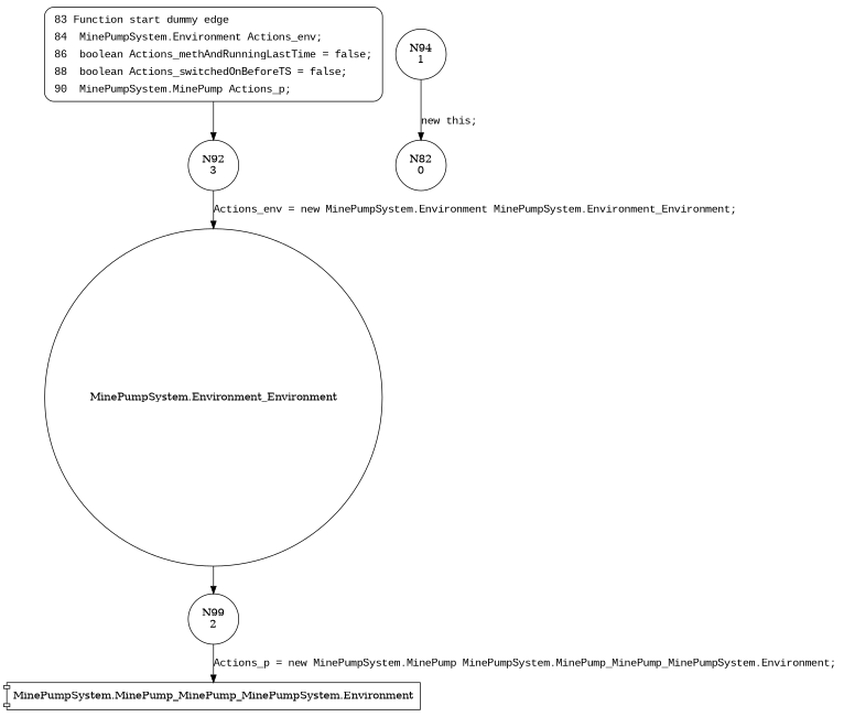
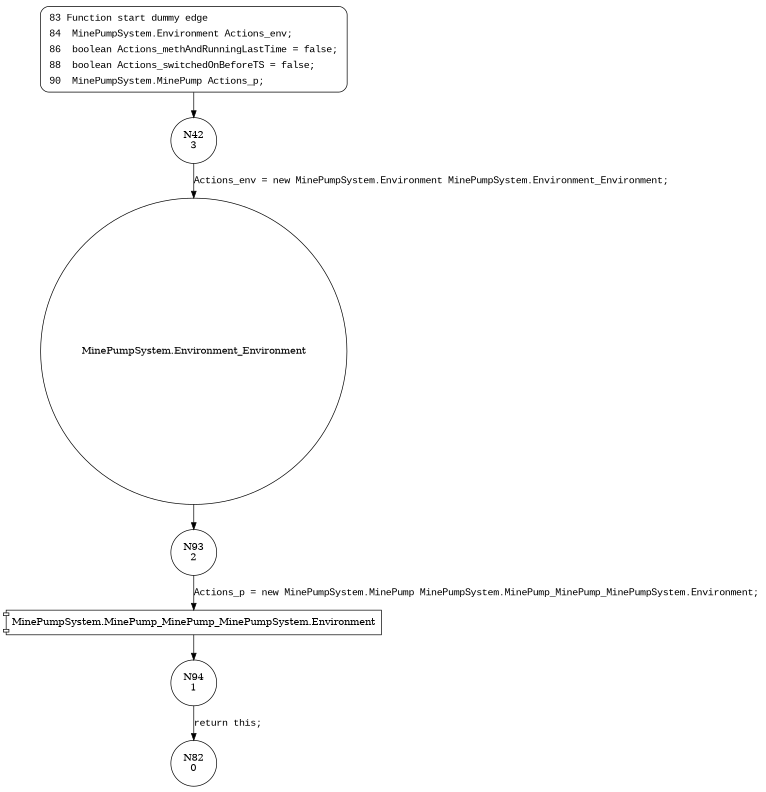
  digraph {
    node [shape=circle]
    edge [fontname="Courier New"]
-   n1 [label="N92\n3"]
+   n1 [label="N42\n3"]
    n2 [label="MinePumpSystem.Environment_Environment"]
-   n3 [label="N99\n2"]
+   n3 [label="N93\n2"]
    n4 [label="MinePumpSystem.MinePump_MinePump_MinePumpSystem.Environment" shape=component]
    n5 [label="N94\n1"]
    n6 [label="N82\n0"]
    n7 [fillcolor=white fontname="Courier New" label=<<table border="0" cellborder="0" cellpadding="3" bgcolor="white"><tr><td align="right">83</td><td align="left">Function start dummy edge</td></tr><tr><td align="right">84</td><td align="left"> MinePumpSystem.Environment Actions_env;</td></tr><tr><td align="right">86</td><td align="left"> boolean Actions_methAndRunningLastTime = false;</td></tr><tr><td align="right">88</td><td align="left"> boolean Actions_switchedOnBeforeTS = false;</td></tr><tr><td align="right">90</td><td align="left"> MinePumpSystem.MinePump Actions_p;</td></tr></table>> penwidth=1 shape=Mrecord style="filled,bold"]
    n1 -> n2 [label="Actions_env = new MinePumpSystem.Environment MinePumpSystem.Environment_Environment;"]
    n2 -> n3
    n3 -> n4 [label="Actions_p = new MinePumpSystem.MinePump MinePumpSystem.MinePump_MinePump_MinePumpSystem.Environment;"]
-   n5 -> n6 [label="new this;"]
+   n4 -> n5
+   n5 -> n6 [label="return this;"]
    n7 -> n1 [fontname=""]
  }
